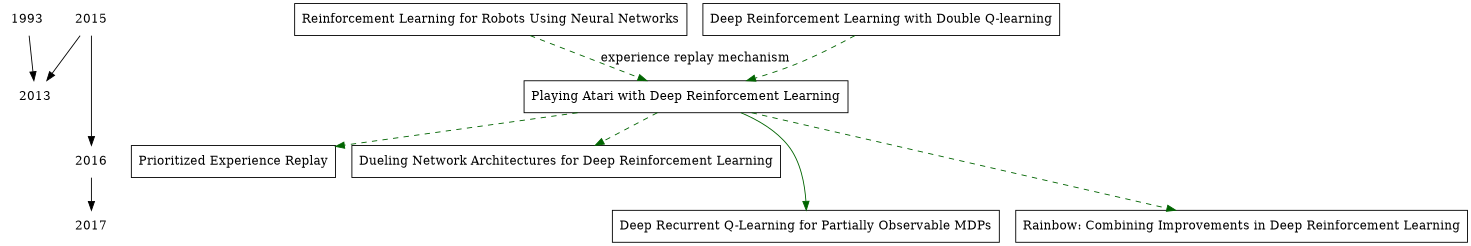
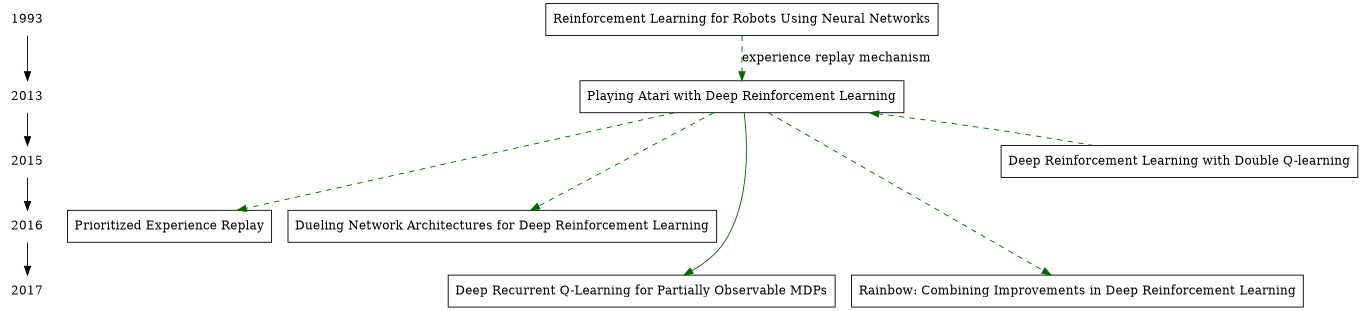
  digraph {
    node [shape=box]
    edge [color=darkgreen style=dashed]
    1993 [shape=plaintext]
    2013 [shape=plaintext]
    2015 [shape=plaintext]
    2016 [shape=plaintext]
    2017 [shape=plaintext]
    n6 [label="Reinforcement Learning for Robots Using Neural Networks"]
    n7 [label="Playing Atari with Deep Reinforcement Learning"]
    n8 [label="Deep Reinforcement Learning with Double Q-learning"]
    n9 [label="Prioritized Experience Replay"]
    n10 [label="Dueling Network Architectures for Deep Reinforcement Learning"]
    n11 [label="Deep Recurrent Q-Learning for Partially Observable MDPs"]
    n12 [label="Rainbow: Combining Improvements in Deep Reinforcement Learning"]
    subgraph sub_1 {
      1993
      2013
      2015
      2016
      2017
    }
    subgraph sub_2 {
      n6
      n7
      n8
      n9
      n10
      n11
      n12
    }
    subgraph sub_3 {
      n6
      n7
      n8
      n9
      n10
      n11
      n12
    }
    subgraph sub_4 {
      rank=same
      1993
      n6
    }
    subgraph sub_5 {
      rank=same
      2013
      n7
    }
    subgraph sub_6 {
      rank=same
      2015
      n8
    }
    subgraph sub_7 {
      rank=same
      2016
      n9
      n10
    }
    subgraph sub_8 {
      rank=same
      2017
      n11
      n12
    }
    1993 -> 2013 [color="" style=""]
-   2015 -> 2013 [color="" style=""]
+   2013 -> 2015 [color="" style=""]
    2015 -> 2016 [color="" style=""]
    2016 -> 2017 [color="" style=""]
    n6 -> n7 [label="experience replay mechanism"]
    n7 -> n9
    n7 -> n10
    n7 -> n11 [style=solid]
    n7 -> n12
    n8 -> n7
  }
